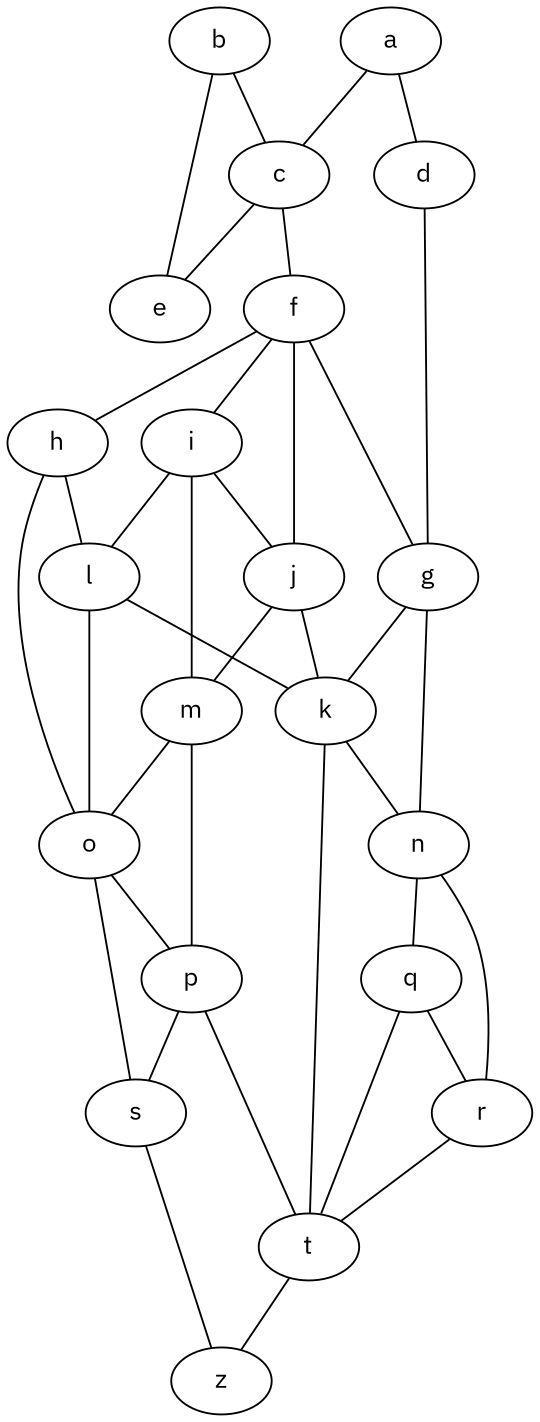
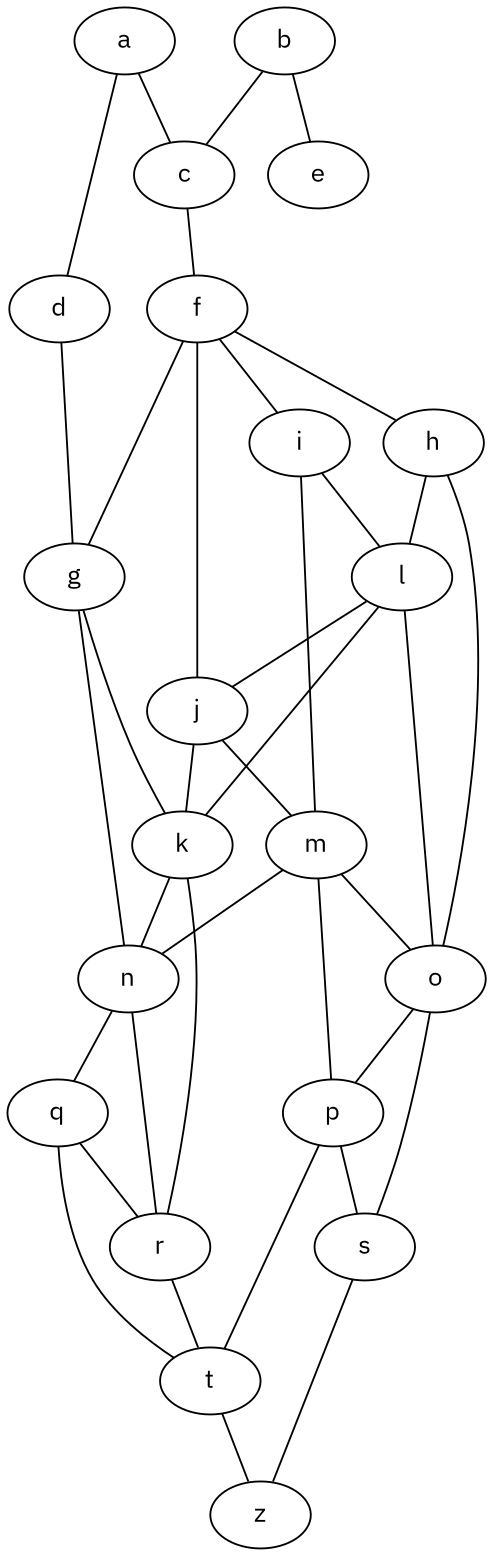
  graph {
    fontname="IBM Plex Sans"
    node [fontname="IBM Plex Sans"]
    edge [fontname="IBM Plex Sans"]
    b [height=0.5 width=0.75]
    c [height=0.5 width=0.75]
    e [height=0.5 width=0.75]
    f [height=0.5 width=0.75]
    h [height=0.5 width=0.75]
    g [height=0.5 width=0.75]
    i [height=0.5 width=0.75]
    j [height=0.5 width=0.75]
    o [height=0.5 width=0.75]
    l [height=0.5 width=0.75]
    k [height=0.5 width=0.75]
    n [height=0.5 width=0.75]
    m [height=0.5 width=0.75]
    p [height=0.5 width=0.75]
    s [height=0.5 width=0.75]
    r [height=0.5 width=0.75]
    q [height=0.5 width=0.75]
    d [height=0.5 width=0.75]
    t [height=0.5 width=0.75]
    z [height=0.5 width=0.75]
    a [height=0.5 width=0.75]
    b -- c
    b -- e
-   c -- e
    c -- f
    f -- h
    f -- g
    f -- i
    f -- j
    h -- o
    h -- l
    g -- k
    g -- n
-   i -- j
+   l -- j
    i -- l
    i -- m
    j -- k
    j -- m
    o -- p
    o -- s
    l -- o
    l -- k
    k -- n
-   k -- t
+   k -- r
    n -- r
    n -- q
    m -- o
+   m -- n
    m -- p
    p -- s
    p -- t
    s -- z
    r -- t
    q -- r
    q -- t
    d -- g
    t -- z
    a -- c
    a -- d
  }
